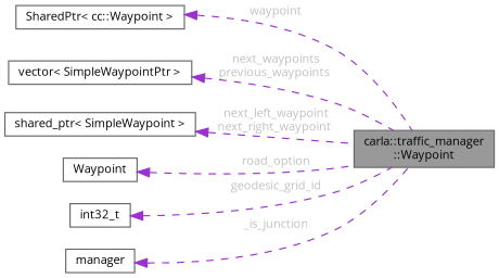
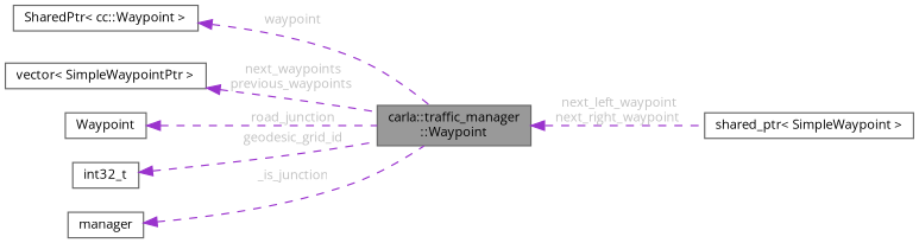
  digraph {
    fontname="Open Sans"
    rankdir=LR
    node [color=gray40 fillcolor=white fontname="Open Sans" fontsize=10 shape=box style=filled]
    edge [color=darkorchid3 dir=back fontcolor=grey fontname="Open Sans" fontsize=10 labelfontname=Helvetica labelfontsize=10 style=dashed]
    n1 [fillcolor=grey60 fontcolor=black height=0.2 label="carla::traffic_manager\l::Waypoint" width=0.4]
    n2 [height=0.2 label="SharedPtr\< cc::Waypoint \>" width=0.4]
    n3 [height=0.2 label="vector\< SimpleWaypointPtr \>" width=0.4]
    n4 [height=0.2 label="shared_ptr\< SimpleWaypoint \>" width=0.4]
    n5 [height=0.2 label=Waypoint width=0.4]
    n6 [height=0.2 label=int32_t width=0.4]
    n7 [height=0.2 label=manager width=0.4]
    n2 -> n1 [label=" waypoint"]
    n3 -> n1 [label=" next_waypoints\nprevious_waypoints"]
-   n4 -> n1 [label=" next_left_waypoint\nnext_right_waypoint"]
-   n5 -> n1 [label=" road_option"]
+   n1 -> n4 [label=" next_left_waypoint\nnext_right_waypoint"]
+   n5 -> n1 [label=" road_junction"]
    n6 -> n1 [label=" geodesic_grid_id"]
    n7 -> n1 [label=" _is_junction"]
  }
